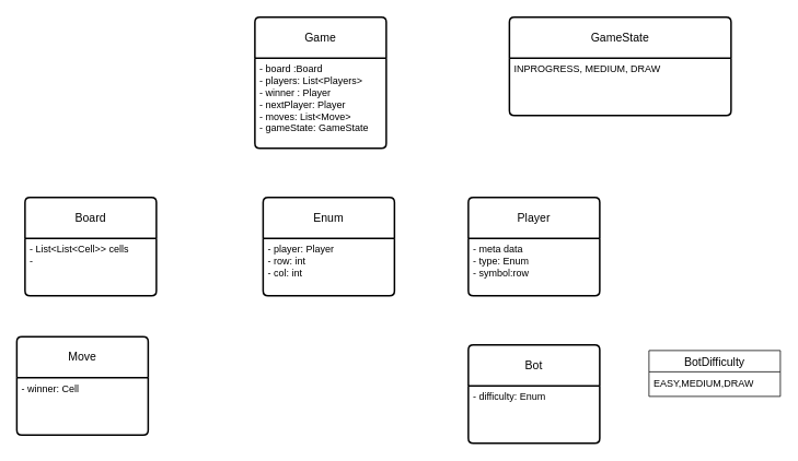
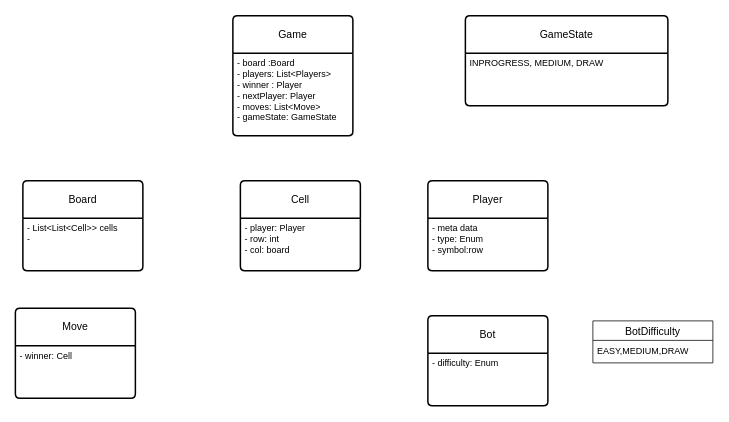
  <mxCell id="0" />
  <mxCell id="1" parent="0" />
  <mxCell id="2" value="Board" style="swimlane;childLayout=stackLayout;horizontal=1;startSize=50;horizontalStack=0;rounded=1;fontSize=14;fontStyle=0;strokeWidth=2;resizeParent=0;resizeLast=1;shadow=0;dashed=0;align=center;arcSize=4;whiteSpace=wrap;html=1;" vertex="1" parent="1"><mxGeometry x="30" y="240" width="160" height="120" as="geometry" /></mxCell>
  <mxCell id="3" value="- List&amp;lt;List&amp;lt;Cell&amp;gt;&amp;gt; cells&lt;br&gt;-&amp;nbsp;" style="align=left;strokeColor=none;fillColor=none;spacingLeft=4;fontSize=12;verticalAlign=top;resizable=0;rotatable=0;part=1;html=1;" vertex="1" parent="2"><mxGeometry y="50" width="160" height="70" as="geometry" /></mxCell>
- <mxCell id="4" value="Enum" style="swimlane;childLayout=stackLayout;horizontal=1;startSize=50;horizontalStack=0;rounded=1;fontSize=14;fontStyle=0;strokeWidth=2;resizeParent=0;resizeLast=1;shadow=0;dashed=0;align=center;arcSize=4;whiteSpace=wrap;html=1;" vertex="1" parent="1"><mxGeometry x="320" y="240" width="160" height="120" as="geometry" /></mxCell>
- <mxCell id="5" value="- player: Player&lt;br&gt;- row: int&lt;br&gt;- col: int" style="align=left;strokeColor=none;fillColor=none;spacingLeft=4;fontSize=12;verticalAlign=top;resizable=0;rotatable=0;part=1;html=1;" vertex="1" parent="4"><mxGeometry y="50" width="160" height="70" as="geometry" /></mxCell>
+ <mxCell id="4" value="Cell" style="swimlane;childLayout=stackLayout;horizontal=1;startSize=50;horizontalStack=0;rounded=1;fontSize=14;fontStyle=0;strokeWidth=2;resizeParent=0;resizeLast=1;shadow=0;dashed=0;align=center;arcSize=4;whiteSpace=wrap;html=1;" vertex="1" parent="1"><mxGeometry x="320" y="240" width="160" height="120" as="geometry" /></mxCell>
+ <mxCell id="5" value="- player: Player&lt;br&gt;- row: int&lt;br&gt;- col: board" style="align=left;strokeColor=none;fillColor=none;spacingLeft=4;fontSize=12;verticalAlign=top;resizable=0;rotatable=0;part=1;html=1;" vertex="1" parent="4"><mxGeometry y="50" width="160" height="70" as="geometry" /></mxCell>
  <mxCell id="6" value="Player" style="swimlane;childLayout=stackLayout;horizontal=1;startSize=50;horizontalStack=0;rounded=1;fontSize=14;fontStyle=0;strokeWidth=2;resizeParent=0;resizeLast=1;shadow=0;dashed=0;align=center;arcSize=4;whiteSpace=wrap;html=1;" vertex="1" parent="1"><mxGeometry x="570" y="240" width="160" height="120" as="geometry" /></mxCell>
  <mxCell id="7" value="- meta data&lt;br&gt;- type: Enum&lt;br&gt;- symbol:row" style="align=left;strokeColor=none;fillColor=none;spacingLeft=4;fontSize=12;verticalAlign=top;resizable=0;rotatable=0;part=1;html=1;" vertex="1" parent="6"><mxGeometry y="50" width="160" height="70" as="geometry" /></mxCell>
  <mxCell id="8" value="Game" style="swimlane;childLayout=stackLayout;horizontal=1;startSize=50;horizontalStack=0;rounded=1;fontSize=14;fontStyle=0;strokeWidth=2;resizeParent=0;resizeLast=1;shadow=0;dashed=0;align=center;arcSize=4;whiteSpace=wrap;html=1;" vertex="1" parent="1"><mxGeometry x="310" y="20" width="160" height="160" as="geometry" /></mxCell>
  <mxCell id="9" value="- board :Board&lt;br&gt;- players: List&amp;lt;Players&amp;gt;&lt;br&gt;- winner : Player&lt;br&gt;- nextPlayer: Player&lt;br&gt;- moves: List&amp;lt;Move&amp;gt;&lt;br&gt;- gameState: GameState" style="align=left;strokeColor=none;fillColor=none;spacingLeft=4;fontSize=12;verticalAlign=top;resizable=0;rotatable=0;part=1;html=1;" vertex="1" parent="8"><mxGeometry y="50" width="160" height="110" as="geometry" /></mxCell>
  <mxCell id="10" value="Bot" style="swimlane;childLayout=stackLayout;horizontal=1;startSize=50;horizontalStack=0;rounded=1;fontSize=14;fontStyle=0;strokeWidth=2;resizeParent=0;resizeLast=1;shadow=0;dashed=0;align=center;arcSize=4;whiteSpace=wrap;html=1;" vertex="1" parent="1"><mxGeometry x="570" y="420" width="160" height="120" as="geometry" /></mxCell>
  <mxCell id="11" value="- difficulty: Enum" style="align=left;strokeColor=none;fillColor=none;spacingLeft=4;fontSize=12;verticalAlign=top;resizable=0;rotatable=0;part=1;html=1;" vertex="1" parent="10"><mxGeometry y="50" width="160" height="70" as="geometry" /></mxCell>
  <mxCell id="12" value="Move" style="swimlane;childLayout=stackLayout;horizontal=1;startSize=50;horizontalStack=0;rounded=1;fontSize=14;fontStyle=0;strokeWidth=2;resizeParent=0;resizeLast=1;shadow=0;dashed=0;align=center;arcSize=4;whiteSpace=wrap;html=1;" vertex="1" parent="1"><mxGeometry y="410" width="160" height="120" as="geometry" x="20" /></mxCell>
  <mxCell id="13" value="- winner: Cell" style="align=left;strokeColor=none;fillColor=none;spacingLeft=4;fontSize=12;verticalAlign=top;resizable=0;rotatable=0;part=1;html=1;" vertex="1" parent="12"><mxGeometry y="50" width="160" height="70" as="geometry" /></mxCell>
  <mxCell id="14" value="BotDifficulty" style="swimlane;fontStyle=0;childLayout=stackLayout;horizontal=1;startSize=26;horizontalStack=0;resizeParent=1;resizeParentMax=0;resizeLast=0;collapsible=1;marginBottom=0;align=center;fontSize=14;" vertex="1" parent="1"><mxGeometry x="790" y="427" width="160" height="56" as="geometry" /></mxCell>
  <mxCell id="15" value="EASY,MEDIUM,DRAW" style="text;strokeColor=none;fillColor=none;spacingLeft=4;spacingRight=4;overflow=hidden;rotatable=0;points=[[0,0.5],[1,0.5]];portConstraint=eastwest;fontSize=12;whiteSpace=wrap;html=1;" vertex="1" parent="14"><mxGeometry y="26" width="160" height="30" as="geometry" /></mxCell>
  <mxCell id="16" value="GameState" style="swimlane;childLayout=stackLayout;horizontal=1;startSize=50;horizontalStack=0;rounded=1;fontSize=14;fontStyle=0;strokeWidth=2;resizeParent=0;resizeLast=1;shadow=0;dashed=0;align=center;arcSize=4;whiteSpace=wrap;html=1;" vertex="1" parent="1"><mxGeometry x="620" y="20" width="270" height="120" as="geometry" /></mxCell>
  <mxCell id="17" value="INPROGRESS, MEDIUM, DRAW" style="align=left;strokeColor=none;fillColor=none;spacingLeft=4;fontSize=12;verticalAlign=top;resizable=0;rotatable=0;part=1;html=1;" vertex="1" parent="16"><mxGeometry y="50" width="270" height="70" as="geometry" /></mxCell>
